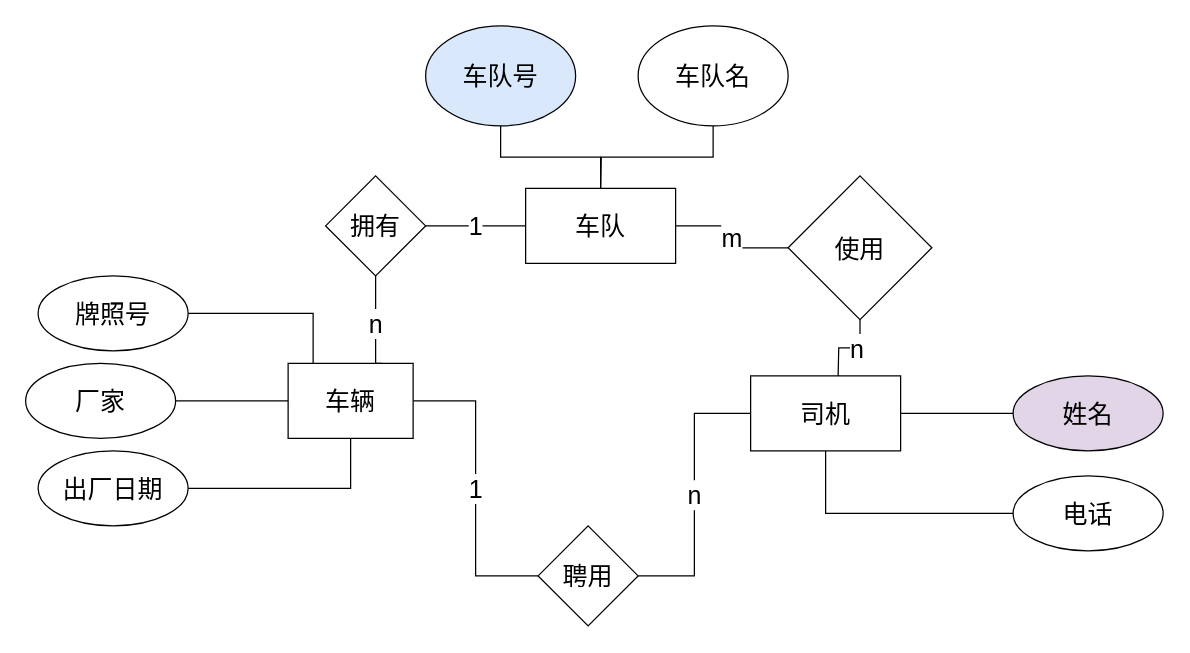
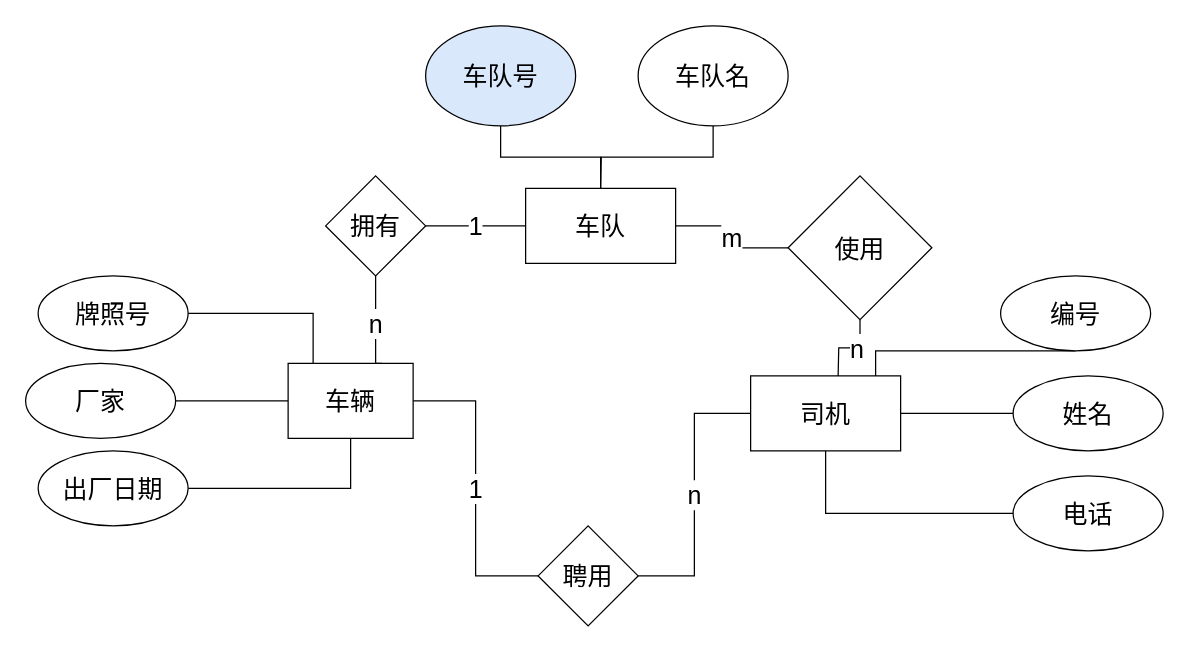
  <mxCell id="0" />
  <mxCell id="1" parent="0" />
  <mxCell id="2" value="1" style="edgeStyle=orthogonalEdgeStyle;rounded=0;orthogonalLoop=1;jettySize=auto;html=1;strokeColor=default;fontSize=20;endArrow=none;endFill=0;" edge="1" parent="1" source="4" target="27"><mxGeometry relative="1" as="geometry" /></mxCell>
  <mxCell id="3" value="m" style="edgeStyle=orthogonalEdgeStyle;rounded=0;orthogonalLoop=1;jettySize=auto;html=1;strokeColor=default;fontSize=20;endArrow=none;endFill=0;" edge="1" parent="1" source="4" target="30"><mxGeometry relative="1" as="geometry" /></mxCell>
  <mxCell id="4" value="车队" style="rounded=0;whiteSpace=wrap;html=1;fontSize=20;" vertex="1" parent="1"><mxGeometry x="420" y="150" width="120" height="60" as="geometry" /></mxCell>
  <mxCell id="5" style="edgeStyle=orthogonalEdgeStyle;rounded=0;orthogonalLoop=1;jettySize=auto;html=1;exitX=0.5;exitY=1;exitDx=0;exitDy=0;endArrow=none;endFill=0;" edge="1" parent="1" source="6" target="4"><mxGeometry relative="1" as="geometry" /></mxCell>
  <mxCell id="6" value="车队号" style="ellipse;whiteSpace=wrap;html=1;fontSize=20;fillColor=#dae8fc;" vertex="1" parent="1"><mxGeometry x="340" y="20" width="120" height="80" as="geometry" /></mxCell>
  <mxCell id="7" style="edgeStyle=orthogonalEdgeStyle;rounded=0;orthogonalLoop=1;jettySize=auto;html=1;exitX=0.5;exitY=1;exitDx=0;exitDy=0;endArrow=none;endFill=0;" edge="1" parent="1" source="8"><mxGeometry relative="1" as="geometry"><mxPoint x="480" y="150" as="targetPoint" /></mxGeometry></mxCell>
  <mxCell id="8" value="车队名" style="ellipse;whiteSpace=wrap;html=1;fontSize=20;" vertex="1" parent="1"><mxGeometry x="510" y="20" width="120" height="80" as="geometry" /></mxCell>
  <mxCell id="9" value="1" style="edgeStyle=orthogonalEdgeStyle;rounded=0;orthogonalLoop=1;jettySize=auto;html=1;entryX=0;entryY=0.5;entryDx=0;entryDy=0;strokeColor=default;endArrow=none;endFill=0;fontSize=20;" edge="1" parent="1" source="10" target="25"><mxGeometry relative="1" as="geometry" /></mxCell>
  <mxCell id="10" value="车辆" style="whiteSpace=wrap;html=1;fontSize=20;" vertex="1" parent="1"><mxGeometry x="230" y="290" width="100" height="60" as="geometry" /></mxCell>
  <mxCell id="11" style="edgeStyle=orthogonalEdgeStyle;rounded=0;orthogonalLoop=1;jettySize=auto;html=1;endArrow=none;endFill=0;" edge="1" parent="1" source="12" target="10"><mxGeometry relative="1" as="geometry"><Array as="points"><mxPoint x="250" y="250" /></Array></mxGeometry></mxCell>
  <mxCell id="12" value="牌照号" style="ellipse;whiteSpace=wrap;html=1;fontSize=20;" vertex="1" parent="1"><mxGeometry x="30" y="220" width="120" height="60" as="geometry" /></mxCell>
  <mxCell id="13" style="edgeStyle=orthogonalEdgeStyle;rounded=0;orthogonalLoop=1;jettySize=auto;html=1;endArrow=none;endFill=0;" edge="1" parent="1" source="14" target="10"><mxGeometry relative="1" as="geometry" /></mxCell>
  <mxCell id="14" value="厂家" style="ellipse;whiteSpace=wrap;html=1;fontSize=20;" vertex="1" parent="1"><mxGeometry x="20" y="290" width="120" height="60" as="geometry" /></mxCell>
  <mxCell id="15" style="edgeStyle=orthogonalEdgeStyle;rounded=0;orthogonalLoop=1;jettySize=auto;html=1;endArrow=none;endFill=0;" edge="1" parent="1" source="16" target="10"><mxGeometry relative="1" as="geometry" /></mxCell>
  <mxCell id="16" value="出厂日期" style="ellipse;whiteSpace=wrap;html=1;fontSize=20;" vertex="1" parent="1"><mxGeometry x="30" y="360" width="120" height="60" as="geometry" /></mxCell>
  <mxCell id="17" value="司机" style="whiteSpace=wrap;html=1;fontSize=20;" vertex="1" parent="1"><mxGeometry x="600" y="300" width="120" height="60" as="geometry" /></mxCell>
+ <mxCell id="18" style="edgeStyle=orthogonalEdgeStyle;rounded=0;orthogonalLoop=1;jettySize=auto;html=1;endArrow=none;endFill=0;" edge="1" parent="1" source="19" target="17"><mxGeometry relative="1" as="geometry"><Array as="points"><mxPoint x="700" y="280" /></Array></mxGeometry></mxCell>
+ <mxCell id="19" value="编号" style="ellipse;whiteSpace=wrap;html=1;fontSize=20;" vertex="1" parent="1"><mxGeometry x="800" y="220" width="120" height="60" as="geometry" /></mxCell>
  <mxCell id="20" style="edgeStyle=orthogonalEdgeStyle;rounded=0;orthogonalLoop=1;jettySize=auto;html=1;entryX=1;entryY=0.5;entryDx=0;entryDy=0;endArrow=none;endFill=0;" edge="1" parent="1" source="21" target="17"><mxGeometry relative="1" as="geometry" /></mxCell>
- <mxCell id="21" value="姓名" style="ellipse;whiteSpace=wrap;html=1;fontSize=20;fillColor=#e1d5e7;" vertex="1" parent="1"><mxGeometry x="810" y="300" width="120" height="60" as="geometry" /></mxCell>
+ <mxCell id="21" value="姓名" style="ellipse;whiteSpace=wrap;html=1;fontSize=20;" vertex="1" parent="1"><mxGeometry x="810" y="300" width="120" height="60" as="geometry" /></mxCell>
  <mxCell id="22" style="edgeStyle=orthogonalEdgeStyle;rounded=0;orthogonalLoop=1;jettySize=auto;html=1;endArrow=none;endFill=0;" edge="1" parent="1" source="23" target="17"><mxGeometry relative="1" as="geometry" /></mxCell>
  <mxCell id="23" value="电话" style="ellipse;whiteSpace=wrap;html=1;fontSize=20;" vertex="1" parent="1"><mxGeometry x="810" y="380" width="120" height="60" as="geometry" /></mxCell>
  <mxCell id="24" value="n" style="edgeStyle=orthogonalEdgeStyle;rounded=0;orthogonalLoop=1;jettySize=auto;html=1;entryX=0;entryY=0.5;entryDx=0;entryDy=0;endArrow=none;endFill=0;fontSize=20;" edge="1" parent="1" source="25" target="17"><mxGeometry relative="1" as="geometry" /></mxCell>
  <mxCell id="25" value="聘用" style="rhombus;whiteSpace=wrap;html=1;fontSize=20;" vertex="1" parent="1"><mxGeometry x="430" y="420" width="80" height="80" as="geometry" /></mxCell>
  <mxCell id="26" value="n" style="edgeStyle=orthogonalEdgeStyle;rounded=0;orthogonalLoop=1;jettySize=auto;html=1;strokeColor=default;fontSize=20;endArrow=none;endFill=0;entryX=0.75;entryY=0;entryDx=0;entryDy=0;" edge="1" parent="1" source="27" target="10"><mxGeometry relative="1" as="geometry"><mxPoint x="310" y="270" as="targetPoint" /><Array as="points"><mxPoint x="300" y="290" /></Array></mxGeometry></mxCell>
  <mxCell id="27" value="拥有" style="rhombus;whiteSpace=wrap;html=1;fontSize=20;" vertex="1" parent="1"><mxGeometry x="260" y="140" width="80" height="80" as="geometry" /></mxCell>
  <mxCell id="28" style="edgeStyle=orthogonalEdgeStyle;rounded=0;orthogonalLoop=1;jettySize=auto;html=1;strokeColor=default;fontSize=20;endArrow=none;endFill=0;" edge="1" parent="1" source="30"><mxGeometry relative="1" as="geometry"><mxPoint x="670" y="300" as="targetPoint" /></mxGeometry></mxCell>
  <mxCell id="29" value="n" style="edgeLabel;html=1;align=center;verticalAlign=middle;resizable=0;points=[];fontSize=20;" vertex="1" connectable="0" parent="28"><mxGeometry x="-0.161" relative="1" as="geometry"><mxPoint as="offset" /></mxGeometry></mxCell>
  <mxCell id="30" value="使用" style="rhombus;whiteSpace=wrap;html=1;fontSize=20;" vertex="1" parent="1"><mxGeometry x="630" y="140" width="115" height="115" as="geometry" /></mxCell>
